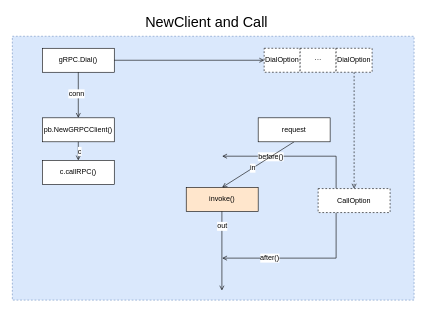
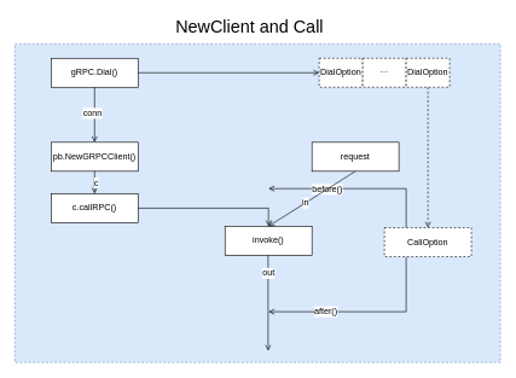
  <mxCell id="0" />
  <mxCell id="1" parent="0" />
  <mxCell id="2" value="" style="group" vertex="1" connectable="0" parent="1"><mxGeometry x="20" y="20" width="670" height="480" as="geometry" /></mxCell>
  <mxCell id="3" value="" style="rounded=0;whiteSpace=wrap;html=1;shadow=0;glass=0;dashed=1;comic=0;fillColor=#dae8fc;strokeColor=#6c8ebf;" vertex="1" parent="2"><mxGeometry y="40" width="670" height="440" as="geometry" /></mxCell>
  <mxCell id="4" value="gRPC.Dial()" style="rounded=0;whiteSpace=wrap;html=1;" parent="2" vertex="1"><mxGeometry x="50" y="60" width="120" height="40" as="geometry" /></mxCell>
  <mxCell id="5" value="pb.NewGRPCClient()" style="rounded=0;whiteSpace=wrap;html=1;" vertex="1" parent="2"><mxGeometry x="50" y="176" width="120" height="40" as="geometry" /></mxCell>
  <mxCell id="6" value="" style="edgeStyle=orthogonalEdgeStyle;rounded=0;orthogonalLoop=1;jettySize=auto;html=1;endArrow=open;endFill=0;" edge="1" parent="2" source="4" target="5"><mxGeometry relative="1" as="geometry" /></mxCell>
  <mxCell id="7" value="conn" style="text;html=1;resizable=0;points=[];align=center;verticalAlign=middle;labelBackgroundColor=#ffffff;" vertex="1" connectable="0" parent="6"><mxGeometry x="-0.075" y="-4" relative="1" as="geometry"><mxPoint as="offset" /></mxGeometry></mxCell>
  <mxCell id="8" value="c.callRPC()" style="rounded=0;whiteSpace=wrap;html=1;" vertex="1" parent="2"><mxGeometry x="50" y="247" width="120" height="40" as="geometry" /></mxCell>
  <mxCell id="9" style="edgeStyle=orthogonalEdgeStyle;rounded=0;orthogonalLoop=1;jettySize=auto;html=1;exitX=0.5;exitY=1;exitDx=0;exitDy=0;entryX=0.5;entryY=0;entryDx=0;entryDy=0;endArrow=open;endFill=0;" edge="1" parent="2" source="5" target="8"><mxGeometry relative="1" as="geometry" /></mxCell>
  <mxCell id="10" value="c" style="text;html=1;resizable=0;points=[];align=center;verticalAlign=middle;labelBackgroundColor=#ffffff;" vertex="1" connectable="0" parent="9"><mxGeometry x="-0.025" y="1" relative="1" as="geometry"><mxPoint as="offset" /></mxGeometry></mxCell>
- <mxCell id="11" value="invoke()" style="rounded=0;whiteSpace=wrap;html=1;fillColor=#ffe6cc;" vertex="1" parent="2"><mxGeometry x="290" y="292" width="120" height="40" as="geometry" /></mxCell>
+ <mxCell id="11" value="invoke()" style="rounded=0;whiteSpace=wrap;html=1;" vertex="1" parent="2"><mxGeometry x="290" y="292" width="120" height="40" as="geometry" /></mxCell>
+ <mxCell id="12" value="" style="edgeStyle=orthogonalEdgeStyle;rounded=0;orthogonalLoop=1;jettySize=auto;html=1;endArrow=open;endFill=0;" edge="1" parent="2" source="8" target="11"><mxGeometry relative="1" as="geometry" /></mxCell>
  <mxCell id="13" style="edgeStyle=orthogonalEdgeStyle;rounded=0;orthogonalLoop=1;jettySize=auto;html=1;exitX=0.25;exitY=0;exitDx=0;exitDy=0;endArrow=open;endFill=0;" edge="1" parent="2" source="17"><mxGeometry relative="1" as="geometry"><mxPoint x="350" y="240" as="targetPoint" /><Array as="points"><mxPoint x="540" y="240" /></Array></mxGeometry></mxCell>
  <mxCell id="14" value="before()" style="text;html=1;resizable=0;points=[];align=center;verticalAlign=middle;labelBackgroundColor=#ffffff;" vertex="1" connectable="0" parent="13"><mxGeometry x="0.361" y="4" relative="1" as="geometry"><mxPoint x="2" y="-4" as="offset" /></mxGeometry></mxCell>
  <mxCell id="15" style="edgeStyle=orthogonalEdgeStyle;rounded=0;orthogonalLoop=1;jettySize=auto;html=1;exitX=0.25;exitY=1;exitDx=0;exitDy=0;endArrow=open;endFill=0;" edge="1" parent="2" source="17"><mxGeometry relative="1" as="geometry"><mxPoint x="350" y="410" as="targetPoint" /><Array as="points"><mxPoint x="540" y="410" /></Array></mxGeometry></mxCell>
  <mxCell id="16" value="after()" style="text;html=1;resizable=0;points=[];align=center;verticalAlign=middle;labelBackgroundColor=#ffffff;" vertex="1" connectable="0" parent="15"><mxGeometry x="0.413" y="-1" relative="1" as="geometry"><mxPoint as="offset" /></mxGeometry></mxCell>
  <mxCell id="17" value="CallOption" style="rounded=0;whiteSpace=wrap;html=1;shadow=0;glass=0;comic=0;dashed=1;" vertex="1" parent="2"><mxGeometry x="510" y="294" width="120" height="40" as="geometry" /></mxCell>
  <mxCell id="18" value="" style="group" vertex="1" connectable="0" parent="2"><mxGeometry x="420" y="60" width="180" height="40" as="geometry" /></mxCell>
  <mxCell id="19" value="DialOption" style="rounded=0;whiteSpace=wrap;html=1;shadow=0;glass=0;comic=0;dashed=1;" vertex="1" parent="18"><mxGeometry width="60" height="40" as="geometry" /></mxCell>
  <mxCell id="20" value="···" style="rounded=0;whiteSpace=wrap;html=1;shadow=0;glass=0;comic=0;dashed=1;" vertex="1" parent="18"><mxGeometry x="60" width="60" height="40" as="geometry" /></mxCell>
  <mxCell id="21" value="DialOption" style="rounded=0;whiteSpace=wrap;html=1;shadow=0;glass=0;comic=0;dashed=1;" vertex="1" parent="18"><mxGeometry x="120" width="60" height="40" as="geometry" /></mxCell>
  <mxCell id="22" value="" style="edgeStyle=orthogonalEdgeStyle;rounded=0;orthogonalLoop=1;jettySize=auto;html=1;entryX=0;entryY=0.5;entryDx=0;entryDy=0;endArrow=open;endFill=0;" edge="1" parent="2" source="4" target="19"><mxGeometry relative="1" as="geometry"><mxPoint x="250" y="78" as="targetPoint" /></mxGeometry></mxCell>
  <mxCell id="23" style="edgeStyle=orthogonalEdgeStyle;rounded=0;orthogonalLoop=1;jettySize=auto;html=1;exitX=0.5;exitY=1;exitDx=0;exitDy=0;dashed=1;endArrow=open;endFill=0;entryX=0.5;entryY=0;entryDx=0;entryDy=0;" edge="1" parent="2" source="21" target="17"><mxGeometry relative="1" as="geometry"><mxPoint x="400" y="280" as="targetPoint" /></mxGeometry></mxCell>
  <mxCell id="24" value="" style="endArrow=open;html=1;entryX=0.5;entryY=0;entryDx=0;entryDy=0;endFill=0;exitX=0.5;exitY=1;exitDx=0;exitDy=0;" edge="1" parent="2" source="28" target="11"><mxGeometry width="50" height="50" relative="1" as="geometry"><mxPoint x="350" y="210" as="sourcePoint" /><mxPoint x="100" y="360" as="targetPoint" /></mxGeometry></mxCell>
  <mxCell id="25" value="in" style="text;html=1;resizable=0;points=[];align=center;verticalAlign=middle;labelBackgroundColor=#ffffff;" vertex="1" connectable="0" parent="24"><mxGeometry x="0.151" relative="1" as="geometry"><mxPoint as="offset" /></mxGeometry></mxCell>
  <mxCell id="26" value="" style="endArrow=open;html=1;entryX=0.5;entryY=0;entryDx=0;entryDy=0;endFill=0;" edge="1" parent="2"><mxGeometry width="50" height="50" relative="1" as="geometry"><mxPoint x="349.5" y="332" as="sourcePoint" /><mxPoint x="349.5" y="464" as="targetPoint" /></mxGeometry></mxCell>
  <mxCell id="27" value="out" style="text;html=1;resizable=0;points=[];align=center;verticalAlign=middle;labelBackgroundColor=#ffffff;" vertex="1" connectable="0" parent="26"><mxGeometry x="-0.636" relative="1" as="geometry"><mxPoint as="offset" /></mxGeometry></mxCell>
  <mxCell id="28" value="request" style="rounded=0;whiteSpace=wrap;html=1;" vertex="1" parent="2"><mxGeometry x="410" y="176" width="120" height="40" as="geometry" /></mxCell>
  <mxCell id="29" value="NewClient and Call" style="text;html=1;resizable=0;points=[];autosize=1;align=left;verticalAlign=top;spacingTop=-4;fontSize=24;" vertex="1" parent="2"><mxGeometry x="220" width="120" height="20" as="geometry" /></mxCell>
